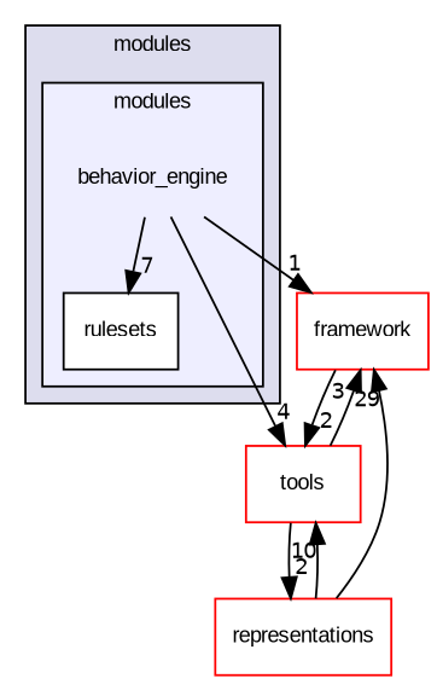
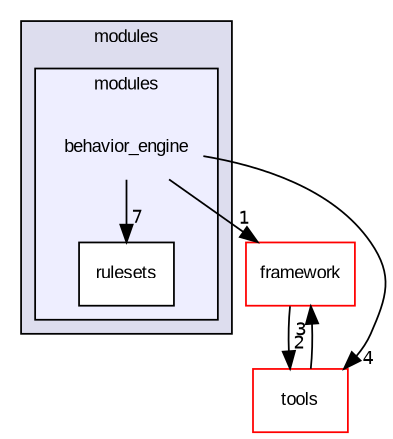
  digraph {
    compound=true
    fontname="Liberation Sans"
    node [fontname="Liberation Sans" fontsize=10 shape=box color=red fillcolor=white style=filled]
    edge [fontname="Liberation Sans" headlabel=2 labeldistance=1.5 labelfontname=Helvetica labelfontsize=10]
    n1 [label=behavior_engine shape=plaintext color="" fillcolor="" style=""]
    n2 [color=black label=rulesets]
    n3 [label=framework fillcolor="" style=""]
    n4 [label=tools]
-   n5 [label=representations]
    subgraph cluster_1 {
      bgcolor="#ddddee"
      fontsize=10
      label=modules
      pencolor=black
      subgraph cluster_2 {
        bgcolor="#eeeeff"
        fontsize=10
        label=modules
        pencolor=black
        n1
        n2
      }
    }
    n1 -> n2 [headlabel=7]
    n1 -> n3 [headlabel=1]
    n1 -> n4 [headlabel=4]
    n3 -> n4
    n4 -> n3 [headlabel=3]
-   n4 -> n5
-   n5 -> n3 [headlabel=29]
-   n5 -> n4 [headlabel=10]
  }
